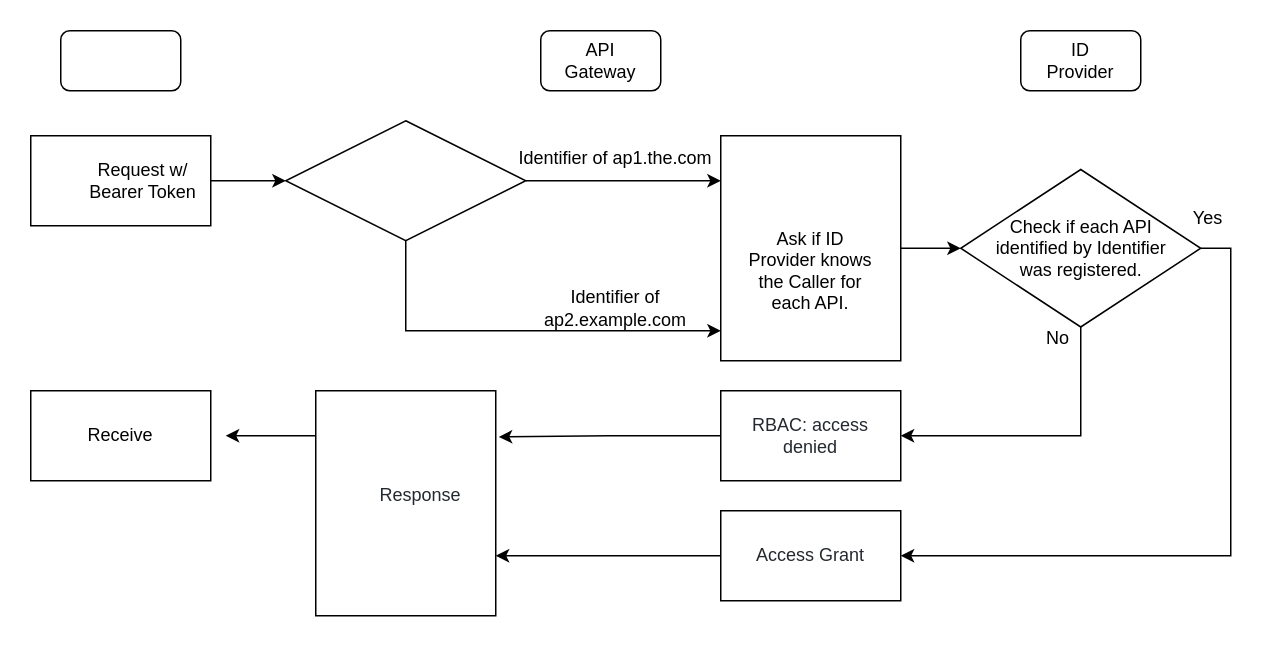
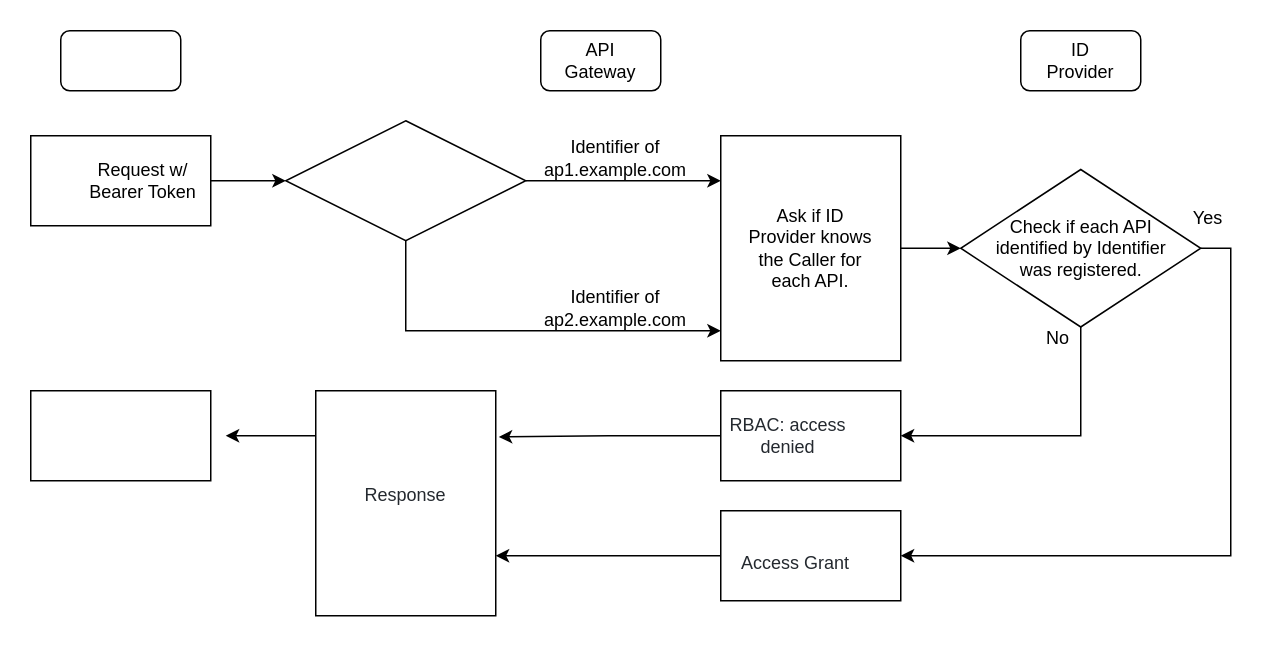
  <mxCell id="0" />
  <mxCell id="1" parent="0" />
  <mxCell id="2" value="" style="rounded=1;whiteSpace=wrap;html=1;" parent="1" vertex="1"><mxGeometry x="40" y="20" width="80" height="40" as="geometry" /></mxCell>
  <mxCell id="3" value="" style="endArrow=classic;html=1;rounded=0;entryX=0;entryY=0.5;entryDx=0;entryDy=0;" parent="1" target="5" edge="1"><mxGeometry width="50" height="50" relative="1" as="geometry"><mxPoint x="140" y="120" as="sourcePoint" /><mxPoint x="180" y="120" as="targetPoint" /></mxGeometry></mxCell>
  <mxCell id="4" style="edgeStyle=orthogonalEdgeStyle;rounded=0;orthogonalLoop=1;jettySize=auto;html=1;" parent="1" source="5" edge="1"><mxGeometry relative="1" as="geometry"><mxPoint x="480" y="220" as="targetPoint" /><Array as="points"><mxPoint x="270" y="220" /><mxPoint x="430" y="220" /></Array></mxGeometry></mxCell>
  <mxCell id="5" value="" style="rhombus;whiteSpace=wrap;html=1;" parent="1" vertex="1"><mxGeometry x="190" y="80" width="160" height="80" as="geometry" /></mxCell>
  <mxCell id="6" value="" style="endArrow=classic;html=1;rounded=0;exitX=1;exitY=0.5;exitDx=0;exitDy=0;" parent="1" source="5" edge="1"><mxGeometry width="50" height="50" relative="1" as="geometry"><mxPoint x="340" y="320" as="sourcePoint" /><mxPoint x="480" y="120" as="targetPoint" /></mxGeometry></mxCell>
  <mxCell id="7" value="" style="rounded=1;whiteSpace=wrap;html=1;" parent="1" vertex="1"><mxGeometry x="360" y="20" width="80" height="40" as="geometry" /></mxCell>
  <mxCell id="8" value="API Gateway" style="text;html=1;strokeColor=none;fillColor=none;align=center;verticalAlign=middle;whiteSpace=wrap;rounded=0;" parent="1" vertex="1"><mxGeometry x="370" y="20" width="60" height="40" as="geometry" /></mxCell>
  <mxCell id="9" value="" style="rounded=0;whiteSpace=wrap;html=1;" parent="1" vertex="1"><mxGeometry x="20" y="90" width="120" height="60" as="geometry" /></mxCell>
  <mxCell id="10" value="Request w/&lt;br&gt;Bearer Token" style="text;html=1;strokeColor=none;fillColor=none;align=center;verticalAlign=middle;whiteSpace=wrap;rounded=0;" parent="1" vertex="1"><mxGeometry x="55" y="100" width="80" height="40" as="geometry" /></mxCell>
- <mxCell id="11" value="Identifier of ap1.the.com" style="text;html=1;strokeColor=none;fillColor=none;align=center;verticalAlign=middle;whiteSpace=wrap;rounded=0;" parent="1" vertex="1"><mxGeometry x="340" y="90" width="140" height="30" as="geometry" /></mxCell>
+ <mxCell id="11" value="Identifier of ap1.example.com" style="text;html=1;strokeColor=none;fillColor=none;align=center;verticalAlign=middle;whiteSpace=wrap;rounded=0;" parent="1" vertex="1"><mxGeometry x="340" y="90" width="140" height="30" as="geometry" /></mxCell>
  <mxCell id="12" value="Identifier of ap2.example.com" style="text;html=1;strokeColor=none;fillColor=none;align=center;verticalAlign=middle;whiteSpace=wrap;rounded=0;" parent="1" vertex="1"><mxGeometry x="340" y="190" width="140" height="30" as="geometry" /></mxCell>
  <mxCell id="13" value="" style="rounded=0;whiteSpace=wrap;html=1;" parent="1" vertex="1"><mxGeometry x="480" y="90" width="120" height="150" as="geometry" /></mxCell>
  <mxCell id="14" style="edgeStyle=orthogonalEdgeStyle;rounded=0;orthogonalLoop=1;jettySize=auto;html=1;entryX=0;entryY=0.5;entryDx=0;entryDy=0;exitX=1;exitY=0.5;exitDx=0;exitDy=0;" parent="1" source="13" target="20" edge="1"><mxGeometry relative="1" as="geometry" /></mxCell>
- <mxCell id="15" value="Ask if ID Provider knows the Caller for each API." style="text;html=1;strokeColor=none;fillColor=none;align=center;verticalAlign=middle;whiteSpace=wrap;rounded=0;" parent="1" vertex="1"><mxGeometry x="495" y="135" width="90" height="90" as="geometry" /></mxCell>
+ <mxCell id="15" value="Ask if ID Provider knows the Caller for each API." style="text;html=1;strokeColor=none;fillColor=none;align=center;verticalAlign=middle;whiteSpace=wrap;rounded=0;" parent="1" vertex="1"><mxGeometry x="495" y="120" width="90" height="90" as="geometry" /></mxCell>
  <mxCell id="16" value="" style="rounded=1;whiteSpace=wrap;html=1;" parent="1" vertex="1"><mxGeometry x="680" y="20" width="80" height="40" as="geometry" /></mxCell>
  <mxCell id="17" value="ID Provider" style="text;html=1;strokeColor=none;fillColor=none;align=center;verticalAlign=middle;whiteSpace=wrap;rounded=0;" parent="1" vertex="1"><mxGeometry x="690" y="20" width="60" height="40" as="geometry" /></mxCell>
  <mxCell id="18" style="edgeStyle=orthogonalEdgeStyle;rounded=0;orthogonalLoop=1;jettySize=auto;html=1;exitX=0.5;exitY=1;exitDx=0;exitDy=0;fontSize=12;entryX=1;entryY=0.5;entryDx=0;entryDy=0;" parent="1" source="20" target="23" edge="1"><mxGeometry relative="1" as="geometry"><mxPoint x="620" y="360" as="targetPoint" /></mxGeometry></mxCell>
  <mxCell id="19" style="edgeStyle=orthogonalEdgeStyle;rounded=0;orthogonalLoop=1;jettySize=auto;html=1;exitX=1;exitY=0.5;exitDx=0;exitDy=0;fontSize=12;entryX=1;entryY=0.5;entryDx=0;entryDy=0;" parent="1" source="20" target="32" edge="1"><mxGeometry relative="1" as="geometry"><mxPoint x="630" y="530" as="targetPoint" /></mxGeometry></mxCell>
  <mxCell id="20" value="" style="rhombus;whiteSpace=wrap;html=1;" parent="1" vertex="1"><mxGeometry x="640" y="112.5" width="160" height="105" as="geometry" /></mxCell>
  <mxCell id="21" value="Check if each API identified by Identifier was registered." style="text;html=1;strokeColor=none;fillColor=none;align=center;verticalAlign=middle;whiteSpace=wrap;rounded=0;" parent="1" vertex="1"><mxGeometry x="657.5" y="122.5" width="125" height="85" as="geometry" /></mxCell>
  <mxCell id="22" style="edgeStyle=orthogonalEdgeStyle;rounded=0;orthogonalLoop=1;jettySize=auto;html=1;exitX=0;exitY=0.5;exitDx=0;exitDy=0;fontSize=12;entryX=1.017;entryY=0.205;entryDx=0;entryDy=0;entryPerimeter=0;" parent="1" source="23" target="27" edge="1"><mxGeometry relative="1" as="geometry"><mxPoint x="430" y="290" as="targetPoint" /><Array as="points" /></mxGeometry></mxCell>
  <mxCell id="23" value="" style="rounded=0;whiteSpace=wrap;html=1;" parent="1" vertex="1"><mxGeometry x="480" y="260" width="120" height="60" as="geometry" /></mxCell>
- <mxCell id="24" value="&lt;span style=&quot;color: rgb(36 , 41 , 47) ; text-align: left ; background-color: rgb(255 , 255 , 255)&quot;&gt;&lt;font style=&quot;font-size: 12px&quot;&gt;RBAC: access denied&lt;/font&gt;&lt;/span&gt;" style="text;html=1;strokeColor=none;fillColor=none;align=center;verticalAlign=middle;whiteSpace=wrap;rounded=0;" parent="1" vertex="1"><mxGeometry x="500" y="270" width="80" height="40" as="geometry" /></mxCell>
+ <mxCell id="24" value="&lt;span style=&quot;color: rgb(36 , 41 , 47) ; text-align: left ; background-color: rgb(255 , 255 , 255)&quot;&gt;&lt;font style=&quot;font-size: 12px&quot;&gt;RBAC: access denied&lt;/font&gt;&lt;/span&gt;" style="text;html=1;strokeColor=none;fillColor=none;align=center;verticalAlign=middle;whiteSpace=wrap;rounded=0;" parent="1" vertex="1"><mxGeometry x="485" y="270" width="80" height="40" as="geometry" /></mxCell>
  <mxCell id="25" value="No" style="text;html=1;strokeColor=none;fillColor=none;align=center;verticalAlign=middle;whiteSpace=wrap;rounded=0;" parent="1" vertex="1"><mxGeometry x="690" y="210" width="30" height="30" as="geometry" /></mxCell>
  <mxCell id="26" style="edgeStyle=orthogonalEdgeStyle;rounded=0;orthogonalLoop=1;jettySize=auto;html=1;exitX=0;exitY=0.5;exitDx=0;exitDy=0;fontSize=12;" parent="1" source="27" edge="1"><mxGeometry relative="1" as="geometry"><mxPoint x="150" y="290" as="targetPoint" /><Array as="points"><mxPoint x="210" y="290" /></Array></mxGeometry></mxCell>
  <mxCell id="27" value="" style="rounded=0;whiteSpace=wrap;html=1;" parent="1" vertex="1"><mxGeometry x="210" y="260" width="120" height="150" as="geometry" /></mxCell>
- <mxCell id="28" value="&lt;span style=&quot;color: rgb(36 , 41 , 47) ; text-align: left ; background-color: rgb(255 , 255 , 255)&quot;&gt;&lt;font style=&quot;font-size: 12px&quot;&gt;Response&lt;/font&gt;&lt;/span&gt;" style="text;html=1;strokeColor=none;fillColor=none;align=center;verticalAlign=middle;whiteSpace=wrap;rounded=0;" parent="1" vertex="1"><mxGeometry x="240" y="310" width="80" height="40" as="geometry" /></mxCell>
+ <mxCell id="28" value="&lt;span style=&quot;color: rgb(36 , 41 , 47) ; text-align: left ; background-color: rgb(255 , 255 , 255)&quot;&gt;&lt;font style=&quot;font-size: 12px&quot;&gt;Response&lt;/font&gt;&lt;/span&gt;" style="text;html=1;strokeColor=none;fillColor=none;align=center;verticalAlign=middle;whiteSpace=wrap;rounded=0;" parent="1" vertex="1"><mxGeometry x="230" y="310" width="80" height="40" as="geometry" /></mxCell>
  <mxCell id="29" value="" style="rounded=0;whiteSpace=wrap;html=1;" parent="1" vertex="1"><mxGeometry x="20" y="260" width="120" height="60" as="geometry" /></mxCell>
- <mxCell id="30" value="Receive" style="text;html=1;strokeColor=none;fillColor=none;align=center;verticalAlign=middle;whiteSpace=wrap;rounded=0;" parent="1" vertex="1"><mxGeometry x="40" y="270" width="80" height="40" as="geometry" /></mxCell>
  <mxCell id="31" style="edgeStyle=orthogonalEdgeStyle;rounded=0;orthogonalLoop=1;jettySize=auto;html=1;exitX=0;exitY=0.5;exitDx=0;exitDy=0;fontSize=12;" parent="1" source="32" edge="1"><mxGeometry relative="1" as="geometry"><mxPoint x="330" y="370" as="targetPoint" /></mxGeometry></mxCell>
  <mxCell id="32" value="" style="rounded=0;whiteSpace=wrap;html=1;" parent="1" vertex="1"><mxGeometry x="480" y="340" width="120" height="60" as="geometry" /></mxCell>
- <mxCell id="33" value="&lt;span style=&quot;color: rgb(36 , 41 , 47) ; text-align: left ; background-color: rgb(255 , 255 , 255)&quot;&gt;&lt;font style=&quot;font-size: 12px&quot;&gt;Access Grant&lt;/font&gt;&lt;/span&gt;" style="text;html=1;strokeColor=none;fillColor=none;align=center;verticalAlign=middle;whiteSpace=wrap;rounded=0;" parent="1" vertex="1"><mxGeometry x="500" y="350" width="80" height="40" as="geometry" /></mxCell>
+ <mxCell id="33" value="&lt;span style=&quot;color: rgb(36 , 41 , 47) ; text-align: left ; background-color: rgb(255 , 255 , 255)&quot;&gt;&lt;font style=&quot;font-size: 12px&quot;&gt;Access Grant&lt;/font&gt;&lt;/span&gt;" style="text;html=1;strokeColor=none;fillColor=none;align=center;verticalAlign=middle;whiteSpace=wrap;rounded=0;" parent="1" vertex="1"><mxGeometry x="490" y="355" width="80" height="40" as="geometry" /></mxCell>
  <mxCell id="34" value="Yes" style="text;html=1;strokeColor=none;fillColor=none;align=center;verticalAlign=middle;whiteSpace=wrap;rounded=0;" parent="1" vertex="1"><mxGeometry x="790" y="130" width="30" height="30" as="geometry" /></mxCell>
